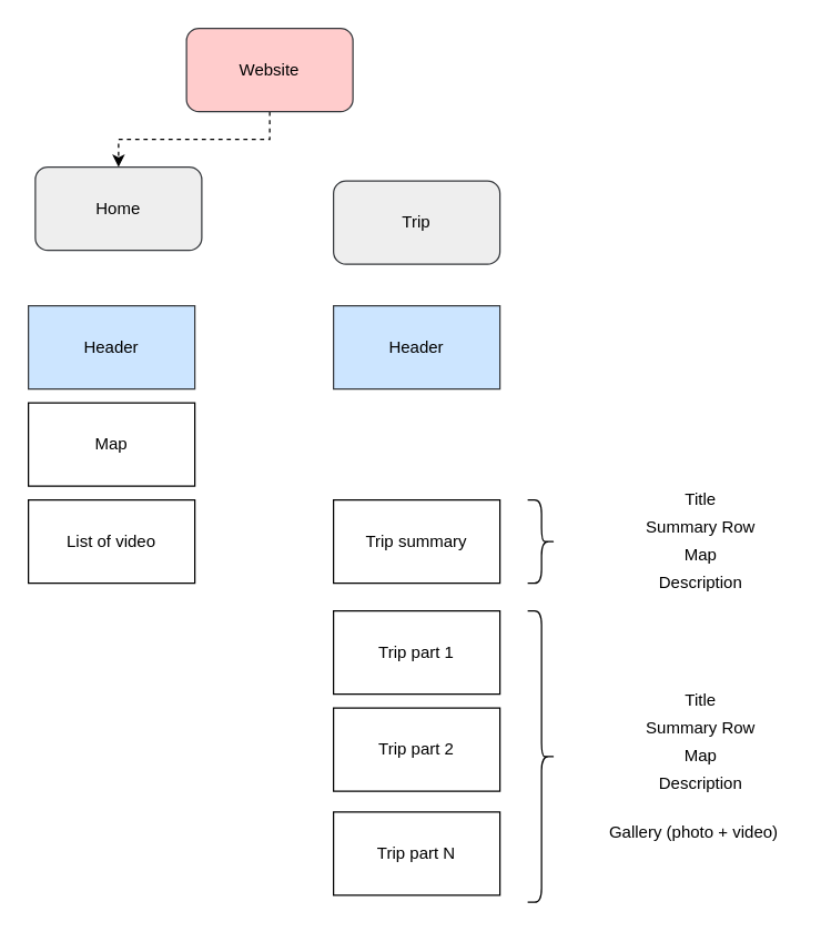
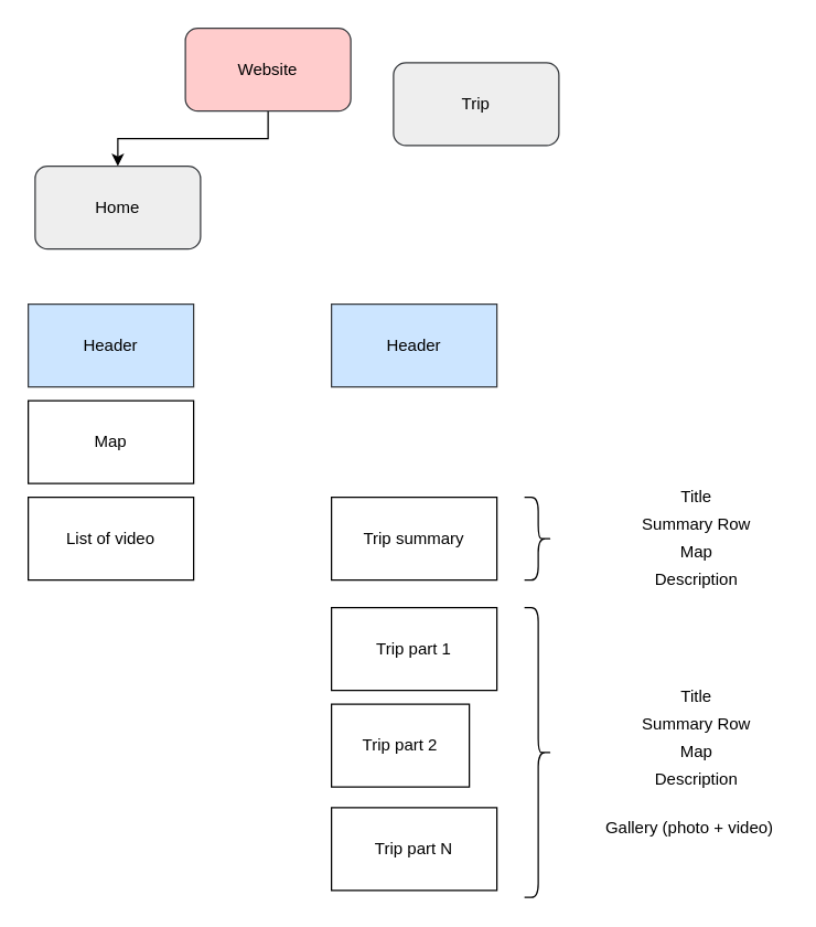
  <mxCell id="0" />
  <mxCell id="1" parent="0" />
- <mxCell id="2" style="edgeStyle=orthogonalEdgeStyle;rounded=0;orthogonalLoop=1;jettySize=auto;html=1;exitX=0.5;exitY=1;exitDx=0;exitDy=0;dashed=1;" parent="1" source="3" target="4" edge="1"><mxGeometry relative="1" as="geometry" /></mxCell>
+ <mxCell id="2" style="edgeStyle=orthogonalEdgeStyle;rounded=0;orthogonalLoop=1;jettySize=auto;html=1;exitX=0.5;exitY=1;exitDx=0;exitDy=0;" parent="1" source="3" target="4" edge="1"><mxGeometry relative="1" as="geometry" /></mxCell>
  <mxCell id="3" value="Website" style="rounded=1;whiteSpace=wrap;html=1;fillColor=#ffcccc;strokeColor=#36393d;" parent="1" vertex="1"><mxGeometry x="134" y="20" width="120" height="60" as="geometry" /></mxCell>
  <mxCell id="4" value="Home" style="rounded=1;whiteSpace=wrap;html=1;fillColor=#eeeeee;strokeColor=#36393d;" parent="1" vertex="1"><mxGeometry x="25" y="120" width="120" height="60" as="geometry" /></mxCell>
- <mxCell id="5" value="Trip" style="rounded=1;whiteSpace=wrap;html=1;fillColor=#eeeeee;strokeColor=#36393d;" parent="1" vertex="1"><mxGeometry x="240" y="130" width="120" height="60" as="geometry" /></mxCell>
+ <mxCell id="5" value="Trip" style="rounded=1;whiteSpace=wrap;html=1;fillColor=#eeeeee;strokeColor=#36393d;" parent="1" vertex="1"><mxGeometry x="285" y="45" width="120" height="60" as="geometry" /></mxCell>
  <mxCell id="6" value="Header" style="rounded=0;whiteSpace=wrap;html=1;fillColor=#cce5ff;strokeColor=#36393d;" parent="1" vertex="1"><mxGeometry x="20" y="220" width="120" height="60" as="geometry" /></mxCell>
  <mxCell id="7" value="Map" style="rounded=0;whiteSpace=wrap;html=1;" parent="1" vertex="1"><mxGeometry x="20" y="290" width="120" height="60" as="geometry" /></mxCell>
  <mxCell id="8" value="List of video" style="rounded=0;whiteSpace=wrap;html=1;" parent="1" vertex="1"><mxGeometry x="20" y="360" width="120" height="60" as="geometry" /></mxCell>
  <mxCell id="9" value="Header" style="rounded=0;whiteSpace=wrap;html=1;fillColor=#cce5ff;strokeColor=#36393d;" parent="1" vertex="1"><mxGeometry x="240" y="220" width="120" height="60" as="geometry" /></mxCell>
  <mxCell id="10" value="Trip summary" style="rounded=0;whiteSpace=wrap;html=1;" parent="1" vertex="1"><mxGeometry x="240" y="360" width="120" height="60" as="geometry" /></mxCell>
  <mxCell id="11" value="Trip part 1" style="rounded=0;whiteSpace=wrap;html=1;" parent="1" vertex="1"><mxGeometry x="240" y="440" width="120" height="60" as="geometry" /></mxCell>
- <mxCell id="12" value="Trip part 2" style="rounded=0;whiteSpace=wrap;html=1;" parent="1" vertex="1"><mxGeometry x="240" y="510" width="120" height="60" as="geometry" /></mxCell>
+ <mxCell id="12" value="Trip part 2" style="rounded=0;whiteSpace=wrap;html=1;" parent="1" vertex="1"><mxGeometry x="240" y="510" width="100" height="60" as="geometry" /></mxCell>
  <mxCell id="13" value="Trip part N" style="rounded=0;whiteSpace=wrap;html=1;" parent="1" vertex="1"><mxGeometry x="240" y="585" width="120" height="60" as="geometry" /></mxCell>
  <mxCell id="14" value="Title" style="text;html=1;strokeColor=none;fillColor=none;align=center;verticalAlign=middle;whiteSpace=wrap;rounded=0;" parent="1" vertex="1"><mxGeometry x="440" y="495" width="130" height="20" as="geometry" /></mxCell>
  <mxCell id="15" value="Summary Row" style="text;html=1;strokeColor=none;fillColor=none;align=center;verticalAlign=middle;whiteSpace=wrap;rounded=0;" parent="1" vertex="1"><mxGeometry x="440" y="515" width="130" height="20" as="geometry" /></mxCell>
  <mxCell id="16" value="Map" style="text;html=1;strokeColor=none;fillColor=none;align=center;verticalAlign=middle;whiteSpace=wrap;rounded=0;" parent="1" vertex="1"><mxGeometry x="440" y="535" width="130" height="20" as="geometry" /></mxCell>
  <mxCell id="17" value="Description" style="text;html=1;strokeColor=none;fillColor=none;align=center;verticalAlign=middle;whiteSpace=wrap;rounded=0;" parent="1" vertex="1"><mxGeometry x="440" y="555" width="130" height="20" as="geometry" /></mxCell>
  <mxCell id="18" value="Gallery (photo + video)" style="text;html=1;strokeColor=none;fillColor=none;align=center;verticalAlign=middle;whiteSpace=wrap;rounded=0;" parent="1" vertex="1"><mxGeometry x="435" y="590" width="130" height="20" as="geometry" /></mxCell>
  <mxCell id="19" value="" style="shape=curlyBracket;whiteSpace=wrap;html=1;rounded=1;rotation=-180;" parent="1" vertex="1"><mxGeometry x="380" y="440" width="20" height="210" as="geometry" /></mxCell>
  <mxCell id="20" value="Title" style="text;html=1;strokeColor=none;fillColor=none;align=center;verticalAlign=middle;whiteSpace=wrap;rounded=0;" parent="1" vertex="1"><mxGeometry x="440" y="350" width="130" height="20" as="geometry" /></mxCell>
  <mxCell id="21" value="Summary Row" style="text;html=1;strokeColor=none;fillColor=none;align=center;verticalAlign=middle;whiteSpace=wrap;rounded=0;" parent="1" vertex="1"><mxGeometry x="440" y="370" width="130" height="20" as="geometry" /></mxCell>
  <mxCell id="22" value="Map" style="text;html=1;strokeColor=none;fillColor=none;align=center;verticalAlign=middle;whiteSpace=wrap;rounded=0;" parent="1" vertex="1"><mxGeometry x="440" y="390" width="130" height="20" as="geometry" /></mxCell>
  <mxCell id="23" value="Description" style="text;html=1;strokeColor=none;fillColor=none;align=center;verticalAlign=middle;whiteSpace=wrap;rounded=0;" parent="1" vertex="1"><mxGeometry x="440" y="410" width="130" height="20" as="geometry" /></mxCell>
  <mxCell id="24" value="" style="shape=curlyBracket;whiteSpace=wrap;html=1;rounded=1;rotation=-180;" parent="1" vertex="1"><mxGeometry x="380" y="360" width="20" height="60" as="geometry" /></mxCell>
